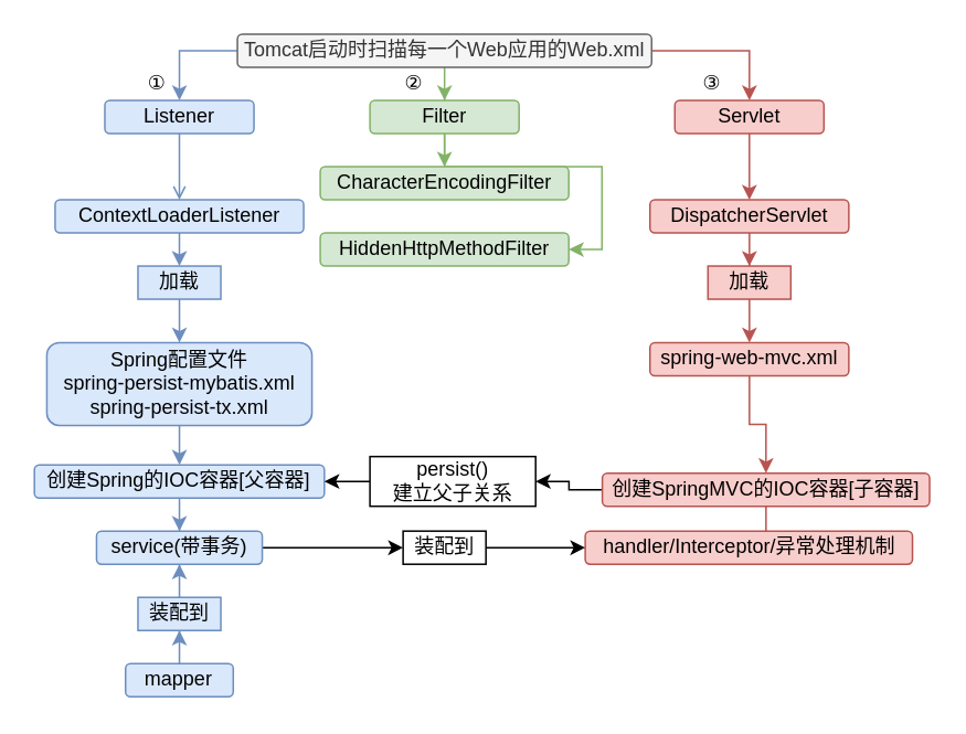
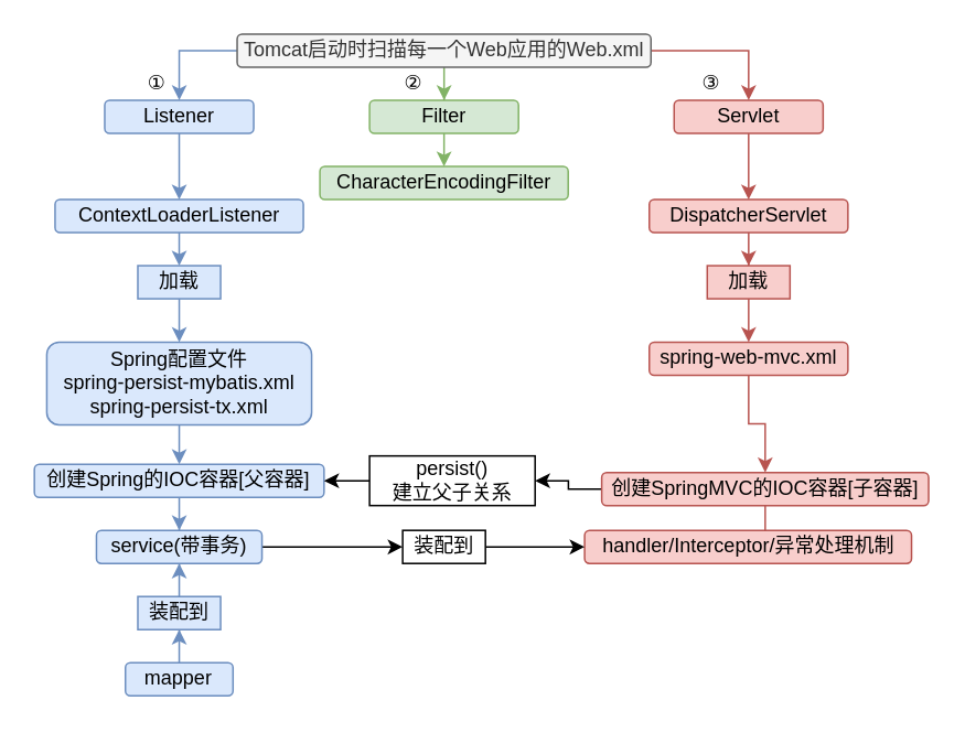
  <mxCell id="0" />
  <mxCell id="1" parent="0" />
  <mxCell id="2" style="edgeStyle=orthogonalEdgeStyle;rounded=0;orthogonalLoop=1;jettySize=auto;html=1;entryX=0.5;entryY=0;entryDx=0;entryDy=0;exitX=0;exitY=0.5;exitDx=0;exitDy=0;fillColor=#dae8fc;strokeColor=#6c8ebf;" edge="1" parent="1" source="5" target="7"><mxGeometry relative="1" as="geometry" /></mxCell>
  <mxCell id="3" style="edgeStyle=orthogonalEdgeStyle;rounded=0;orthogonalLoop=1;jettySize=auto;html=1;fillColor=#d5e8d4;strokeColor=#82b366;" edge="1" parent="1" source="5" target="24"><mxGeometry relative="1" as="geometry" /></mxCell>
  <mxCell id="4" style="edgeStyle=orthogonalEdgeStyle;rounded=0;orthogonalLoop=1;jettySize=auto;html=1;entryX=0.5;entryY=0;entryDx=0;entryDy=0;fillColor=#f8cecc;strokeColor=#b85450;" edge="1" parent="1" source="5" target="28"><mxGeometry relative="1" as="geometry" /></mxCell>
  <mxCell id="5" value="Tomcat启动时扫描每一个Web应用的Web.xml" style="rounded=1;whiteSpace=wrap;html=1;fillColor=#f5f5f5;strokeColor=#666666;fontColor=#333333;" vertex="1" parent="1"><mxGeometry x="142.78" y="20.07" width="250" height="20" as="geometry" /></mxCell>
- <mxCell id="6" style="edgeStyle=orthogonalEdgeStyle;rounded=0;orthogonalLoop=1;jettySize=auto;html=1;entryX=0.5;entryY=0;entryDx=0;entryDy=0;fillColor=#dae8fc;strokeColor=#6c8ebf;endArrow=open;" edge="1" parent="1" source="7" target="9"><mxGeometry relative="1" as="geometry" /></mxCell>
+ <mxCell id="6" style="edgeStyle=orthogonalEdgeStyle;rounded=0;orthogonalLoop=1;jettySize=auto;html=1;entryX=0.5;entryY=0;entryDx=0;entryDy=0;fillColor=#dae8fc;strokeColor=#6c8ebf;" edge="1" parent="1" source="7" target="9"><mxGeometry relative="1" as="geometry" /></mxCell>
  <mxCell id="7" value="Listener" style="rounded=1;whiteSpace=wrap;html=1;fillColor=#dae8fc;strokeColor=#6c8ebf;" vertex="1" parent="1"><mxGeometry x="62.78" y="60.07" width="90" height="20" as="geometry" /></mxCell>
  <mxCell id="8" style="edgeStyle=orthogonalEdgeStyle;rounded=0;orthogonalLoop=1;jettySize=auto;html=1;exitX=0.5;exitY=1;exitDx=0;exitDy=0;entryX=0.5;entryY=0;entryDx=0;entryDy=0;fillColor=#dae8fc;strokeColor=#6c8ebf;" edge="1" parent="1" source="9" target="11"><mxGeometry relative="1" as="geometry" /></mxCell>
  <mxCell id="9" value="ContextLoaderListener" style="rounded=1;whiteSpace=wrap;html=1;fillColor=#dae8fc;strokeColor=#6c8ebf;" vertex="1" parent="1"><mxGeometry x="32.78" y="120.07" width="150" height="20" as="geometry" /></mxCell>
  <mxCell id="10" style="edgeStyle=orthogonalEdgeStyle;rounded=0;orthogonalLoop=1;jettySize=auto;html=1;entryX=0.5;entryY=0;entryDx=0;entryDy=0;fillColor=#dae8fc;strokeColor=#6c8ebf;" edge="1" parent="1" source="11" target="13"><mxGeometry relative="1" as="geometry" /></mxCell>
  <mxCell id="11" value="加载" style="rounded=0;whiteSpace=wrap;html=1;fillColor=#dae8fc;strokeColor=#6c8ebf;" vertex="1" parent="1"><mxGeometry x="82.78" y="160.07" width="50" height="20" as="geometry" /></mxCell>
  <mxCell id="12" style="edgeStyle=orthogonalEdgeStyle;rounded=0;orthogonalLoop=1;jettySize=auto;html=1;entryX=0.5;entryY=0;entryDx=0;entryDy=0;fillColor=#dae8fc;strokeColor=#6c8ebf;" edge="1" parent="1" source="13" target="15"><mxGeometry relative="1" as="geometry" /></mxCell>
  <mxCell id="13" value="Spring配置文件&lt;br&gt;spring-persist-mybatis.xml&lt;br&gt;spring-persist-tx.xml" style="rounded=1;whiteSpace=wrap;html=1;fillColor=#dae8fc;strokeColor=#6c8ebf;" vertex="1" parent="1"><mxGeometry x="27.78" y="206.28" width="160" height="50" as="geometry" /></mxCell>
  <mxCell id="14" style="edgeStyle=orthogonalEdgeStyle;rounded=0;orthogonalLoop=1;jettySize=auto;html=1;entryX=0.5;entryY=0;entryDx=0;entryDy=0;fillColor=#dae8fc;strokeColor=#6c8ebf;" edge="1" parent="1" source="15" target="17"><mxGeometry relative="1" as="geometry" /></mxCell>
  <mxCell id="15" value="创建Spring的IOC容器[父容器]" style="rounded=1;whiteSpace=wrap;html=1;fillColor=#dae8fc;strokeColor=#6c8ebf;" vertex="1" parent="1"><mxGeometry x="20.28" y="280.07" width="175" height="20" as="geometry" /></mxCell>
  <mxCell id="16" style="edgeStyle=orthogonalEdgeStyle;rounded=0;orthogonalLoop=1;jettySize=auto;html=1;entryX=0;entryY=0.5;entryDx=0;entryDy=0;" edge="1" parent="1" source="17" target="40"><mxGeometry relative="1" as="geometry" /></mxCell>
  <mxCell id="17" value="service(带事务)" style="rounded=1;whiteSpace=wrap;html=1;fillColor=#dae8fc;strokeColor=#6c8ebf;" vertex="1" parent="1"><mxGeometry x="57.78" y="320.07" width="100" height="20" as="geometry" /></mxCell>
  <mxCell id="18" style="edgeStyle=orthogonalEdgeStyle;rounded=0;orthogonalLoop=1;jettySize=auto;html=1;entryX=0.5;entryY=1;entryDx=0;entryDy=0;fillColor=#dae8fc;strokeColor=#6c8ebf;" edge="1" parent="1" source="19" target="21"><mxGeometry relative="1" as="geometry" /></mxCell>
  <mxCell id="19" value="mapper" style="rounded=1;whiteSpace=wrap;html=1;fillColor=#dae8fc;strokeColor=#6c8ebf;" vertex="1" parent="1"><mxGeometry x="75.28" y="400.07" width="65" height="20" as="geometry" /></mxCell>
  <mxCell id="20" style="edgeStyle=orthogonalEdgeStyle;rounded=0;orthogonalLoop=1;jettySize=auto;html=1;entryX=0.5;entryY=1;entryDx=0;entryDy=0;fillColor=#dae8fc;strokeColor=#6c8ebf;" edge="1" parent="1" source="21" target="17"><mxGeometry relative="1" as="geometry" /></mxCell>
  <mxCell id="21" value="装配到" style="rounded=0;whiteSpace=wrap;html=1;fillColor=#dae8fc;strokeColor=#6c8ebf;" vertex="1" parent="1"><mxGeometry x="82.78" y="360.07" width="50" height="20" as="geometry" /></mxCell>
  <mxCell id="22" style="edgeStyle=orthogonalEdgeStyle;rounded=0;orthogonalLoop=1;jettySize=auto;html=1;exitX=0.5;exitY=1;exitDx=0;exitDy=0;entryX=0.5;entryY=0;entryDx=0;entryDy=0;fillColor=#d5e8d4;strokeColor=#82b366;" edge="1" parent="1" source="24" target="25"><mxGeometry relative="1" as="geometry" /></mxCell>
- <mxCell id="23" style="edgeStyle=orthogonalEdgeStyle;rounded=0;orthogonalLoop=1;jettySize=auto;html=1;exitX=0.5;exitY=1;exitDx=0;exitDy=0;entryX=1;entryY=0.5;entryDx=0;entryDy=0;fillColor=#d5e8d4;strokeColor=#82b366;" edge="1" parent="1" source="24" target="26"><mxGeometry relative="1" as="geometry"><Array as="points"><mxPoint x="267.78" y="100.07" /><mxPoint x="362.78" y="100.07" /><mxPoint x="362.78" y="150.07" /></Array></mxGeometry></mxCell>
  <mxCell id="24" value="Filter" style="rounded=1;whiteSpace=wrap;html=1;fillColor=#d5e8d4;strokeColor=#82b366;" vertex="1" parent="1"><mxGeometry x="222.78" y="60.07" width="90" height="20" as="geometry" /></mxCell>
  <mxCell id="25" value="CharacterEncodingFilter" style="rounded=1;whiteSpace=wrap;html=1;fillColor=#d5e8d4;strokeColor=#82b366;" vertex="1" parent="1"><mxGeometry x="192.78" y="100.07" width="150" height="20" as="geometry" /></mxCell>
- <mxCell id="26" value="HiddenHttpMethodFilter" style="rounded=1;whiteSpace=wrap;html=1;fillColor=#d5e8d4;strokeColor=#82b366;" vertex="1" parent="1"><mxGeometry x="192.78" y="140.07" width="150" height="20" as="geometry" /></mxCell>
  <mxCell id="27" style="edgeStyle=orthogonalEdgeStyle;rounded=0;orthogonalLoop=1;jettySize=auto;html=1;entryX=0.5;entryY=0;entryDx=0;entryDy=0;fillColor=#f8cecc;strokeColor=#b85450;" edge="1" parent="1" source="28" target="30"><mxGeometry relative="1" as="geometry" /></mxCell>
  <mxCell id="28" value="Servlet" style="rounded=1;whiteSpace=wrap;html=1;fillColor=#f8cecc;strokeColor=#b85450;" vertex="1" parent="1"><mxGeometry x="406.78" y="60.07" width="90" height="20" as="geometry" /></mxCell>
  <mxCell id="29" style="edgeStyle=orthogonalEdgeStyle;rounded=0;orthogonalLoop=1;jettySize=auto;html=1;entryX=0.5;entryY=0;entryDx=0;entryDy=0;fillColor=#f8cecc;strokeColor=#b85450;" edge="1" parent="1" source="30" target="32"><mxGeometry relative="1" as="geometry" /></mxCell>
  <mxCell id="30" value="DispatcherServlet" style="rounded=1;whiteSpace=wrap;html=1;fillColor=#f8cecc;strokeColor=#b85450;" vertex="1" parent="1"><mxGeometry x="391.78" y="120.07" width="120" height="20" as="geometry" /></mxCell>
  <mxCell id="31" style="edgeStyle=orthogonalEdgeStyle;rounded=0;orthogonalLoop=1;jettySize=auto;html=1;entryX=0.5;entryY=0;entryDx=0;entryDy=0;fillColor=#f8cecc;strokeColor=#b85450;" edge="1" parent="1" source="32" target="34"><mxGeometry relative="1" as="geometry" /></mxCell>
  <mxCell id="32" value="加载" style="rounded=0;whiteSpace=wrap;html=1;fillColor=#f8cecc;strokeColor=#b85450;" vertex="1" parent="1"><mxGeometry x="426.78" y="160.07" width="50" height="20" as="geometry" /></mxCell>
  <mxCell id="33" style="edgeStyle=orthogonalEdgeStyle;rounded=0;orthogonalLoop=1;jettySize=auto;html=1;entryX=0.5;entryY=0;entryDx=0;entryDy=0;fillColor=#f8cecc;strokeColor=#b85450;" edge="1" parent="1" source="34" target="37"><mxGeometry relative="1" as="geometry" /></mxCell>
  <mxCell id="34" value="spring-web-mvc.xml" style="rounded=1;whiteSpace=wrap;html=1;fillColor=#f8cecc;strokeColor=#b85450;" vertex="1" parent="1"><mxGeometry x="391.78" y="206.28" width="120" height="20" as="geometry" /></mxCell>
  <mxCell id="35" style="edgeStyle=orthogonalEdgeStyle;rounded=0;orthogonalLoop=1;jettySize=auto;html=1;entryX=0.5;entryY=0;entryDx=0;entryDy=0;fillColor=#f8cecc;strokeColor=#b85450;" edge="1" parent="1" source="37" target="38"><mxGeometry relative="1" as="geometry" /></mxCell>
  <mxCell id="36" style="edgeStyle=orthogonalEdgeStyle;rounded=0;orthogonalLoop=1;jettySize=auto;html=1;entryX=1;entryY=0.5;entryDx=0;entryDy=0;" edge="1" parent="1" source="37" target="42"><mxGeometry relative="1" as="geometry" /></mxCell>
  <mxCell id="37" value="创建SpringMVC的IOC容器[子容器]" style="rounded=1;whiteSpace=wrap;html=1;fillColor=#f8cecc;strokeColor=#b85450;" vertex="1" parent="1"><mxGeometry x="363.03" y="285.07" width="197.5" height="20" as="geometry" /></mxCell>
  <mxCell id="38" value="handler/Interceptor/异常处理机制" style="rounded=1;whiteSpace=wrap;html=1;fillColor=#f8cecc;strokeColor=#b85450;" vertex="1" parent="1"><mxGeometry x="352.71" y="320.07" width="197.5" height="20" as="geometry" /></mxCell>
  <mxCell id="39" style="edgeStyle=orthogonalEdgeStyle;rounded=0;orthogonalLoop=1;jettySize=auto;html=1;entryX=0;entryY=0.5;entryDx=0;entryDy=0;" edge="1" parent="1" source="40" target="38"><mxGeometry relative="1" as="geometry" /></mxCell>
  <mxCell id="40" value="装配到" style="rounded=0;whiteSpace=wrap;html=1;" vertex="1" parent="1"><mxGeometry x="242.78" y="320.07" width="50" height="20" as="geometry" /></mxCell>
  <mxCell id="41" style="edgeStyle=orthogonalEdgeStyle;rounded=0;orthogonalLoop=1;jettySize=auto;html=1;entryX=1;entryY=0.5;entryDx=0;entryDy=0;" edge="1" parent="1" source="42" target="15"><mxGeometry relative="1" as="geometry" /></mxCell>
  <mxCell id="42" value="persist()&lt;br&gt;建立父子关系" style="rounded=0;whiteSpace=wrap;html=1;" vertex="1" parent="1"><mxGeometry x="222.78" y="275.07" width="100" height="30" as="geometry" /></mxCell>
  <mxCell id="43" value="①" style="text;html=1;align=center;verticalAlign=middle;resizable=0;points=[];autosize=1;" vertex="1" parent="1"><mxGeometry x="79" y="40.07" width="30" height="20" as="geometry" /></mxCell>
  <mxCell id="44" value="②" style="text;html=1;align=center;verticalAlign=middle;resizable=0;points=[];autosize=1;" vertex="1" parent="1"><mxGeometry x="234" y="40.07" width="30" height="20" as="geometry" /></mxCell>
  <mxCell id="45" value="③" style="text;html=1;align=center;verticalAlign=middle;resizable=0;points=[];autosize=1;" vertex="1" parent="1"><mxGeometry x="414" y="40.07" width="30" height="20" as="geometry" /></mxCell>
